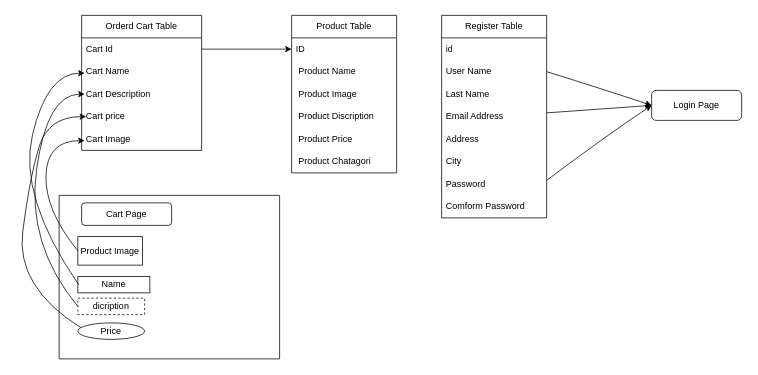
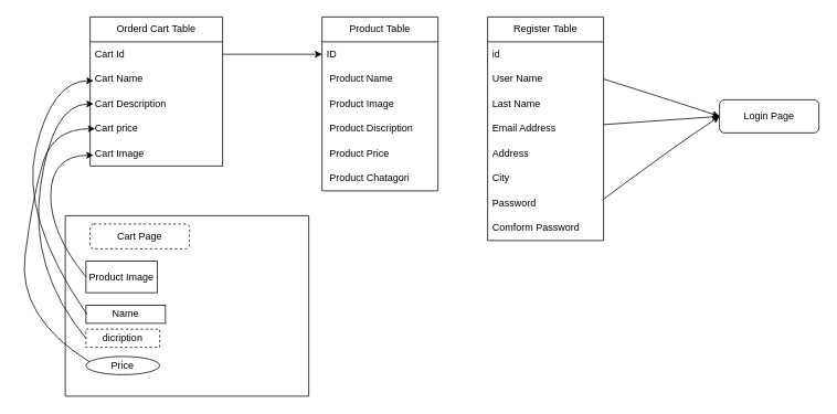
  <mxCell id="0" />
  <mxCell id="1" parent="0" />
  <mxCell id="2" value="Orderd Cart Table" style="swimlane;fontStyle=0;childLayout=stackLayout;horizontal=1;startSize=30;horizontalStack=0;resizeParent=1;resizeParentMax=0;resizeLast=0;collapsible=1;marginBottom=0;whiteSpace=wrap;html=1;" vertex="1" parent="1"><mxGeometry x="108" y="20" width="160" height="180" as="geometry" /></mxCell>
  <mxCell id="3" value="Cart Id" style="text;strokeColor=none;fillColor=none;align=left;verticalAlign=middle;spacingLeft=4;spacingRight=4;overflow=hidden;points=[[0,0.5],[1,0.5]];portConstraint=eastwest;rotatable=0;whiteSpace=wrap;html=1;" vertex="1" parent="2"><mxGeometry y="30" width="160" height="30" as="geometry" /></mxCell>
  <mxCell id="4" value="Cart Name" style="text;strokeColor=none;fillColor=none;align=left;verticalAlign=middle;spacingLeft=4;spacingRight=4;overflow=hidden;points=[[0,0.5],[1,0.5]];portConstraint=eastwest;rotatable=0;whiteSpace=wrap;html=1;" vertex="1" parent="2"><mxGeometry y="60" width="160" height="30" as="geometry" /></mxCell>
  <mxCell id="5" value="Cart Description" style="text;strokeColor=none;fillColor=none;align=left;verticalAlign=middle;spacingLeft=4;spacingRight=4;overflow=hidden;points=[[0,0.5],[1,0.5]];portConstraint=eastwest;rotatable=0;whiteSpace=wrap;html=1;" vertex="1" parent="2"><mxGeometry y="90" width="160" height="30" as="geometry" /></mxCell>
  <mxCell id="6" value="Cart price" style="text;strokeColor=none;fillColor=none;align=left;verticalAlign=middle;spacingLeft=4;spacingRight=4;overflow=hidden;points=[[0,0.5],[1,0.5]];portConstraint=eastwest;rotatable=0;whiteSpace=wrap;html=1;" vertex="1" parent="2"><mxGeometry y="120" width="160" height="30" as="geometry" /></mxCell>
  <mxCell id="7" value="Cart Image" style="text;strokeColor=none;fillColor=none;align=left;verticalAlign=middle;spacingLeft=4;spacingRight=4;overflow=hidden;points=[[0,0.5],[1,0.5]];portConstraint=eastwest;rotatable=0;whiteSpace=wrap;html=1;" vertex="1" parent="2"><mxGeometry y="150" width="160" height="30" as="geometry" /></mxCell>
  <mxCell id="8" value="Product Table" style="swimlane;fontStyle=0;childLayout=stackLayout;horizontal=1;startSize=30;horizontalStack=0;resizeParent=1;resizeParentMax=0;resizeLast=0;collapsible=1;marginBottom=0;whiteSpace=wrap;html=1;fontFamily=Helvetica;fontSize=12;fontColor=default;fillColor=none;gradientColor=none;" vertex="1" parent="1"><mxGeometry x="388" y="20" width="140" height="210" as="geometry" /></mxCell>
  <mxCell id="9" value="ID" style="text;strokeColor=none;fillColor=none;align=left;verticalAlign=middle;spacingLeft=4;spacingRight=4;overflow=hidden;points=[[0,0.5],[1,0.5]];portConstraint=eastwest;rotatable=0;whiteSpace=wrap;html=1;fontSize=12;fontFamily=Helvetica;fontColor=default;" vertex="1" parent="8"><mxGeometry y="30" width="140" height="30" as="geometry" /></mxCell>
  <mxCell id="10" value="&amp;nbsp;Product Name" style="text;strokeColor=none;fillColor=none;align=left;verticalAlign=middle;spacingLeft=4;spacingRight=4;overflow=hidden;points=[[0,0.5],[1,0.5]];portConstraint=eastwest;rotatable=0;whiteSpace=wrap;html=1;fontSize=12;fontFamily=Helvetica;fontColor=default;" vertex="1" parent="8"><mxGeometry y="60" width="140" height="30" as="geometry" /></mxCell>
  <mxCell id="11" value="&amp;nbsp;Product Image" style="text;strokeColor=none;fillColor=none;align=left;verticalAlign=middle;spacingLeft=4;spacingRight=4;overflow=hidden;points=[[0,0.5],[1,0.5]];portConstraint=eastwest;rotatable=0;whiteSpace=wrap;html=1;fontSize=12;fontFamily=Helvetica;fontColor=default;" vertex="1" parent="8"><mxGeometry y="90" width="140" height="30" as="geometry" /></mxCell>
  <mxCell id="12" value="&amp;nbsp;Product Discription" style="text;strokeColor=none;fillColor=none;align=left;verticalAlign=middle;spacingLeft=4;spacingRight=4;overflow=hidden;points=[[0,0.5],[1,0.5]];portConstraint=eastwest;rotatable=0;whiteSpace=wrap;html=1;fontSize=12;fontFamily=Helvetica;fontColor=default;" vertex="1" parent="8"><mxGeometry y="120" width="140" height="30" as="geometry" /></mxCell>
  <mxCell id="13" value="&amp;nbsp;Product Price" style="text;strokeColor=none;fillColor=none;align=left;verticalAlign=middle;spacingLeft=4;spacingRight=4;overflow=hidden;points=[[0,0.5],[1,0.5]];portConstraint=eastwest;rotatable=0;whiteSpace=wrap;html=1;fontSize=12;fontFamily=Helvetica;fontColor=default;" vertex="1" parent="8"><mxGeometry y="150" width="140" height="30" as="geometry" /></mxCell>
  <mxCell id="14" value="&amp;nbsp;Product Chatagori" style="text;strokeColor=none;fillColor=none;align=left;verticalAlign=middle;spacingLeft=4;spacingRight=4;overflow=hidden;points=[[0,0.5],[1,0.5]];portConstraint=eastwest;rotatable=0;whiteSpace=wrap;html=1;fontSize=12;fontFamily=Helvetica;fontColor=default;" vertex="1" parent="8"><mxGeometry y="180" width="140" height="30" as="geometry" /></mxCell>
  <mxCell id="15" value="Register Table" style="swimlane;fontStyle=0;childLayout=stackLayout;horizontal=1;startSize=30;horizontalStack=0;resizeParent=1;resizeParentMax=0;resizeLast=0;collapsible=1;marginBottom=0;whiteSpace=wrap;html=1;fontFamily=Helvetica;fontSize=12;fontColor=default;fillColor=none;gradientColor=none;" vertex="1" parent="1"><mxGeometry x="588" y="20" width="140" height="270" as="geometry" /></mxCell>
  <mxCell id="16" value="id" style="text;strokeColor=none;fillColor=none;align=left;verticalAlign=middle;spacingLeft=4;spacingRight=4;overflow=hidden;points=[[0,0.5],[1,0.5]];portConstraint=eastwest;rotatable=0;whiteSpace=wrap;html=1;fontSize=12;fontFamily=Helvetica;fontColor=default;" vertex="1" parent="15"><mxGeometry y="30" width="140" height="30" as="geometry" /></mxCell>
  <mxCell id="17" value="User Name" style="text;strokeColor=none;fillColor=none;align=left;verticalAlign=middle;spacingLeft=4;spacingRight=4;overflow=hidden;points=[[0,0.5],[1,0.5]];portConstraint=eastwest;rotatable=0;whiteSpace=wrap;html=1;fontSize=12;fontFamily=Helvetica;fontColor=default;" vertex="1" parent="15"><mxGeometry y="60" width="140" height="30" as="geometry" /></mxCell>
  <mxCell id="18" value="Last Name" style="text;strokeColor=none;fillColor=none;align=left;verticalAlign=middle;spacingLeft=4;spacingRight=4;overflow=hidden;points=[[0,0.5],[1,0.5]];portConstraint=eastwest;rotatable=0;whiteSpace=wrap;html=1;fontSize=12;fontFamily=Helvetica;fontColor=default;" vertex="1" parent="15"><mxGeometry y="90" width="140" height="30" as="geometry" /></mxCell>
  <mxCell id="19" value="Email Address" style="text;strokeColor=none;fillColor=none;align=left;verticalAlign=middle;spacingLeft=4;spacingRight=4;overflow=hidden;points=[[0,0.5],[1,0.5]];portConstraint=eastwest;rotatable=0;whiteSpace=wrap;html=1;fontSize=12;fontFamily=Helvetica;fontColor=default;" vertex="1" parent="15"><mxGeometry y="120" width="140" height="30" as="geometry" /></mxCell>
  <mxCell id="20" value="Address" style="text;strokeColor=none;fillColor=none;align=left;verticalAlign=middle;spacingLeft=4;spacingRight=4;overflow=hidden;points=[[0,0.5],[1,0.5]];portConstraint=eastwest;rotatable=0;whiteSpace=wrap;html=1;fontSize=12;fontFamily=Helvetica;fontColor=default;" vertex="1" parent="15"><mxGeometry y="150" width="140" height="30" as="geometry" /></mxCell>
  <mxCell id="21" value="City" style="text;strokeColor=none;fillColor=none;align=left;verticalAlign=middle;spacingLeft=4;spacingRight=4;overflow=hidden;points=[[0,0.5],[1,0.5]];portConstraint=eastwest;rotatable=0;whiteSpace=wrap;html=1;fontSize=12;fontFamily=Helvetica;fontColor=default;" vertex="1" parent="15"><mxGeometry y="180" width="140" height="30" as="geometry" /></mxCell>
  <mxCell id="22" value="Password" style="text;strokeColor=none;fillColor=none;align=left;verticalAlign=middle;spacingLeft=4;spacingRight=4;overflow=hidden;points=[[0,0.5],[1,0.5]];portConstraint=eastwest;rotatable=0;whiteSpace=wrap;html=1;fontSize=12;fontFamily=Helvetica;fontColor=default;" vertex="1" parent="15"><mxGeometry y="210" width="140" height="30" as="geometry" /></mxCell>
  <mxCell id="23" value="Comform Password" style="text;strokeColor=none;fillColor=none;align=left;verticalAlign=middle;spacingLeft=4;spacingRight=4;overflow=hidden;points=[[0,0.5],[1,0.5]];portConstraint=eastwest;rotatable=0;whiteSpace=wrap;html=1;fontSize=12;fontFamily=Helvetica;fontColor=default;" vertex="1" parent="15"><mxGeometry y="240" width="140" height="30" as="geometry" /></mxCell>
  <mxCell id="24" value="Login Page" style="rounded=1;whiteSpace=wrap;html=1;fontFamily=Helvetica;fontSize=12;fontColor=default;fillColor=none;gradientColor=none;glass=0;" vertex="1" parent="1"><mxGeometry x="868" y="120" width="120" height="40" as="geometry" /></mxCell>
  <mxCell id="25" value="" style="curved=1;endArrow=classic;html=1;rounded=0;fontFamily=Helvetica;fontSize=12;fontColor=default;exitX=1;exitY=0.5;exitDx=0;exitDy=0;" edge="1" parent="1" source="17"><mxGeometry width="50" height="50" relative="1" as="geometry"><mxPoint x="818" y="190" as="sourcePoint" /><mxPoint x="868" y="140" as="targetPoint" /><Array as="points"><mxPoint x="808" y="120" /></Array></mxGeometry></mxCell>
  <mxCell id="26" value="" style="curved=1;endArrow=classic;html=1;rounded=0;fontFamily=Helvetica;fontSize=12;fontColor=default;entryX=0;entryY=0.5;entryDx=0;entryDy=0;" edge="1" parent="1" target="24"><mxGeometry width="50" height="50" relative="1" as="geometry"><mxPoint x="728" y="240" as="sourcePoint" /><mxPoint x="778" y="190" as="targetPoint" /><Array as="points"><mxPoint x="808" y="180" /></Array></mxGeometry></mxCell>
  <mxCell id="27" value="" style="endArrow=classic;html=1;rounded=0;fontFamily=Helvetica;fontSize=12;fontColor=default;" edge="1" parent="1" source="19"><mxGeometry width="50" height="50" relative="1" as="geometry"><mxPoint x="728" y="205" as="sourcePoint" /><mxPoint x="868" y="140" as="targetPoint" /></mxGeometry></mxCell>
  <mxCell id="28" value="" style="endArrow=classic;html=1;rounded=0;fontFamily=Helvetica;fontSize=12;fontColor=default;exitX=1;exitY=0.5;exitDx=0;exitDy=0;exitPerimeter=0;" edge="1" parent="1" source="3" target="9"><mxGeometry width="50" height="50" relative="1" as="geometry"><mxPoint x="268" y="70" as="sourcePoint" /><mxPoint x="318" y="20" as="targetPoint" /></mxGeometry></mxCell>
  <mxCell id="29" value="" style="swimlane;startSize=0;fontFamily=Helvetica;fontSize=12;fontColor=default;fillColor=none;gradientColor=none;html=1;fontStyle=0" vertex="1" parent="1"><mxGeometry x="78" y="260" width="294" height="218" as="geometry" /></mxCell>
- <mxCell id="30" value="Cart Page" style="rounded=1;whiteSpace=wrap;html=1;fontFamily=Helvetica;fontSize=12;fontColor=default;fillColor=none;gradientColor=none;fontStyle=0" vertex="1" parent="29"><mxGeometry x="30" y="10" width="120" height="30" as="geometry" /></mxCell>
+ <mxCell id="30" value="Cart Page" style="rounded=1;whiteSpace=wrap;html=1;fontFamily=Helvetica;fontSize=12;fontColor=default;fillColor=none;gradientColor=none;fontStyle=0;dashed=1;" vertex="1" parent="29"><mxGeometry x="30" y="10" width="120" height="30" as="geometry" /></mxCell>
  <mxCell id="31" value="Product Image" style="rounded=0;whiteSpace=wrap;html=1;fontFamily=Helvetica;fontSize=12;fontColor=default;fillColor=none;gradientColor=none;" vertex="1" parent="29"><mxGeometry x="25" y="55" width="86" height="38" as="geometry" /></mxCell>
  <mxCell id="32" value="Name" style="whiteSpace=wrap;html=1;fillColor=none;rounded=0;gradientColor=none;" vertex="1" parent="29"><mxGeometry x="25" y="108" width="96" height="22" as="geometry" /></mxCell>
  <mxCell id="33" value="dicription" style="whiteSpace=wrap;html=1;fillColor=none;rounded=0;gradientColor=none;dashed=1;" vertex="1" parent="29"><mxGeometry x="25" y="137" width="89" height="22" as="geometry" /></mxCell>
  <mxCell id="34" value="Price" style="ellipse;whiteSpace=wrap;html=1;fillColor=none;gradientColor=none;" vertex="1" parent="29"><mxGeometry x="25" y="170" width="89" height="22" as="geometry" /></mxCell>
  <mxCell id="35" value="" style="curved=1;endArrow=classic;html=1;rounded=0;fontFamily=Helvetica;fontSize=12;fontColor=default;" edge="1" parent="1"><mxGeometry width="50" height="50" relative="1" as="geometry"><mxPoint x="104" y="379" as="sourcePoint" /><mxPoint x="112" y="97" as="targetPoint" /><Array as="points"><mxPoint x="23" y="261" /><mxPoint x="62" y="97" /></Array></mxGeometry></mxCell>
  <mxCell id="36" value="" style="curved=1;endArrow=classic;html=1;rounded=0;fontFamily=Helvetica;fontSize=12;fontColor=default;exitX=0;exitY=0.5;exitDx=0;exitDy=0;" edge="1" parent="1" source="33"><mxGeometry width="50" height="50" relative="1" as="geometry"><mxPoint x="62" y="175" as="sourcePoint" /><mxPoint x="112" y="125" as="targetPoint" /><Array as="points"><mxPoint x="34" y="325" /><mxPoint x="62" y="125" /></Array></mxGeometry></mxCell>
  <mxCell id="37" value="" style="curved=1;endArrow=classic;html=1;rounded=0;fontFamily=Helvetica;fontSize=12;fontColor=default;exitX=0;exitY=0.25;exitDx=0;exitDy=0;" edge="1" parent="1" source="34"><mxGeometry width="50" height="50" relative="1" as="geometry"><mxPoint x="64" y="205" as="sourcePoint" /><mxPoint x="114" y="155" as="targetPoint" /><Array as="points"><mxPoint x="20" y="382" /><mxPoint x="39" y="234" /><mxPoint x="64" y="155" /></Array></mxGeometry></mxCell>
  <mxCell id="38" value="" style="curved=1;endArrow=classic;html=1;rounded=0;fontFamily=Helvetica;fontSize=12;fontColor=default;exitX=0;exitY=0.5;exitDx=0;exitDy=0;" edge="1" parent="1" source="31"><mxGeometry width="50" height="50" relative="1" as="geometry"><mxPoint x="62" y="237" as="sourcePoint" /><mxPoint x="112" y="187" as="targetPoint" /><Array as="points"><mxPoint x="59" y="280" /><mxPoint x="62" y="187" /></Array></mxGeometry></mxCell>
